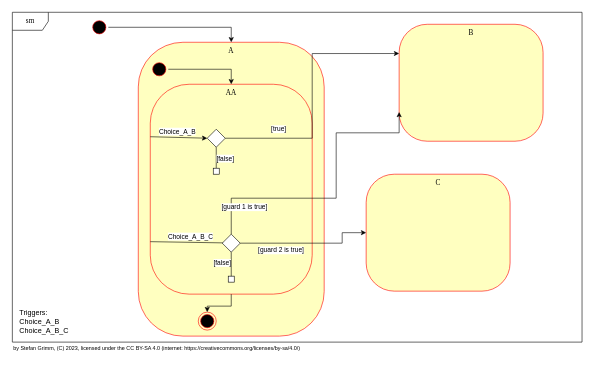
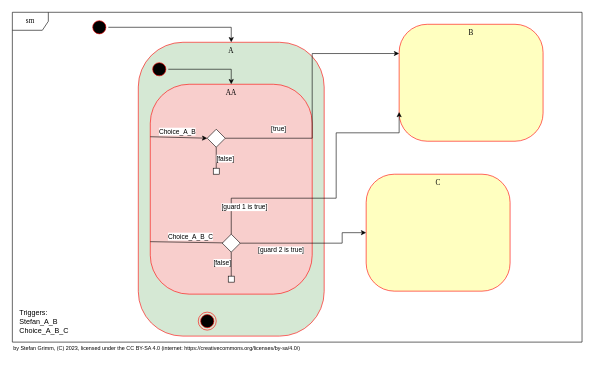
  <mxCell id="0" />
  <mxCell id="1" parent="0" />
  <mxCell id="2" value="sm" style="shape=umlFrame;whiteSpace=wrap;html=1;rounded=1;shadow=0;comic=0;labelBackgroundColor=none;strokeWidth=1;fontFamily=Verdana;fontSize=12;align=center;" parent="1" vertex="1"><mxGeometry x="20" y="20" width="950" height="550" as="geometry" /></mxCell>
  <mxCell id="3" value="B" style="rounded=1;whiteSpace=wrap;html=1;arcSize=24;fillColor=#ffffc0;strokeColor=#ff0000;shadow=0;comic=0;labelBackgroundColor=none;fontFamily=Verdana;fontSize=12;fontColor=#000000;align=center;verticalAlign=top;" parent="1" vertex="1"><mxGeometry x="665" y="40" width="240" height="195" as="geometry" /></mxCell>
- <mxCell id="4" value="A" style="rounded=1;whiteSpace=wrap;html=1;arcSize=24;fillColor=#ffffc0;strokeColor=#ff0000;shadow=0;comic=0;labelBackgroundColor=none;fontFamily=Verdana;fontSize=12;fontColor=#000000;align=center;verticalAlign=top;" parent="1" vertex="1"><mxGeometry x="230" y="70" width="310" height="490" as="geometry" /></mxCell>
- <mxCell id="5" value="AA" style="rounded=1;whiteSpace=wrap;html=1;arcSize=24;fillColor=#ffffc0;strokeColor=#ff0000;shadow=0;comic=0;labelBackgroundColor=none;fontFamily=Verdana;fontSize=12;fontColor=#000000;align=center;verticalAlign=top;" parent="1" vertex="1"><mxGeometry x="250" y="140" width="270" height="350" as="geometry" /></mxCell>
+ <mxCell id="4" value="A" style="rounded=1;whiteSpace=wrap;html=1;arcSize=24;fillColor=#d5e8d4;strokeColor=#ff0000;shadow=0;comic=0;labelBackgroundColor=none;fontFamily=Verdana;fontSize=12;fontColor=#000000;align=center;verticalAlign=top;" parent="1" vertex="1"><mxGeometry x="230" y="70" width="310" height="490" as="geometry" /></mxCell>
+ <mxCell id="5" value="AA" style="rounded=1;whiteSpace=wrap;html=1;arcSize=24;fillColor=#f8cecc;strokeColor=#ff0000;shadow=0;comic=0;labelBackgroundColor=none;fontFamily=Verdana;fontSize=12;fontColor=#000000;align=center;verticalAlign=top;" parent="1" vertex="1"><mxGeometry x="250" y="140" width="270" height="350" as="geometry" /></mxCell>
  <mxCell id="6" style="edgeStyle=orthogonalEdgeStyle;rounded=0;orthogonalLoop=1;jettySize=auto;html=1;" parent="1" source="7" target="4" edge="1"><mxGeometry relative="1" as="geometry" /></mxCell>
  <mxCell id="7" value="" style="ellipse;html=1;shape=startState;fillColor=#000000;strokeColor=#ff0000;rounded=1;shadow=0;comic=0;labelBackgroundColor=none;fontFamily=Verdana;fontSize=12;fontColor=#000000;align=center;direction=south;" parent="1" vertex="1"><mxGeometry x="150" y="30" width="30" height="30" as="geometry" /></mxCell>
  <mxCell id="8" value="Choice_A_B_C" style="rounded=0;orthogonalLoop=1;jettySize=auto;html=1;entryX=1;entryY=0.5;entryDx=0;entryDy=0;exitX=0;exitY=0.75;exitDx=0;exitDy=0;" parent="1" source="5" target="9" edge="1"><mxGeometry x="-0.111" y="10" relative="1" as="geometry"><mxPoint as="offset" /></mxGeometry></mxCell>
  <mxCell id="9" value="" style="rhombus;whiteSpace=wrap;html=1;" parent="1" vertex="1"><mxGeometry x="370" y="390" width="30" height="30" as="geometry" /></mxCell>
  <mxCell id="10" value="[guard 1 is true]" style="rounded=0;orthogonalLoop=1;jettySize=auto;html=1;exitX=0.5;exitY=0;exitDx=0;exitDy=0;entryX=0;entryY=0.75;entryDx=0;entryDy=0;edgeStyle=orthogonalEdgeStyle;" parent="1" source="9" target="3" edge="1"><mxGeometry x="-0.66" y="-15" relative="1" as="geometry"><mxPoint x="480" y="180" as="sourcePoint" /><mxPoint x="540" y="180" as="targetPoint" /><mxPoint as="offset" /><Array as="points"><mxPoint x="385" y="330" /><mxPoint x="560" y="330" /><mxPoint x="560" y="221" /></Array></mxGeometry></mxCell>
  <mxCell id="11" value="" style="whiteSpace=wrap;html=1;aspect=fixed;" parent="1" vertex="1"><mxGeometry x="380" y="460" width="10" height="10" as="geometry" /></mxCell>
  <mxCell id="12" value="by Stefan Grimm, (C) 2023, licensed under the CC BY-SA 4.0 (internet: https://creativecommons.org/licenses/by-sa/4.0/)" style="text;html=1;strokeColor=none;fillColor=none;align=left;verticalAlign=middle;whiteSpace=wrap;rounded=0;fontSize=9;" parent="1" vertex="1"><mxGeometry x="20" y="570" width="530" height="20" as="geometry" /></mxCell>
- <mxCell id="13" value="&lt;div&gt;Triggers:&lt;/div&gt;&lt;div&gt;Choice_A_B&lt;/div&gt;&lt;div&gt;Choice_A_B_C&lt;br&gt;&lt;/div&gt;" style="text;html=1;strokeColor=none;fillColor=none;align=left;verticalAlign=bottom;whiteSpace=wrap;rounded=0;" parent="1" vertex="1"><mxGeometry x="30" y="450" width="100" height="110" as="geometry" /></mxCell>
+ <mxCell id="13" value="&lt;div&gt;Triggers:&lt;/div&gt;&lt;div&gt;Stefan_A_B&lt;/div&gt;&lt;div&gt;Choice_A_B_C&lt;br&gt;&lt;/div&gt;" style="text;html=1;strokeColor=none;fillColor=none;align=left;verticalAlign=bottom;whiteSpace=wrap;rounded=0;" parent="1" vertex="1"><mxGeometry x="30" y="450" width="100" height="110" as="geometry" /></mxCell>
  <mxCell id="14" value="" style="rhombus;whiteSpace=wrap;html=1;" parent="1" vertex="1"><mxGeometry x="345" y="215" width="30" height="30" as="geometry" /></mxCell>
  <mxCell id="15" value="Choice_A_B" style="rounded=0;orthogonalLoop=1;jettySize=auto;html=1;entryX=0;entryY=0.5;entryDx=0;entryDy=0;exitX=0;exitY=0.25;exitDx=0;exitDy=0;" parent="1" source="5" target="14" edge="1"><mxGeometry x="-0.048" y="10" relative="1" as="geometry"><mxPoint x="240" y="155" as="sourcePoint" /><mxPoint as="offset" /><mxPoint x="345" y="155" as="targetPoint" /></mxGeometry></mxCell>
  <mxCell id="16" value="[true]" style="edgeStyle=orthogonalEdgeStyle;rounded=0;orthogonalLoop=1;jettySize=auto;html=1;entryX=0;entryY=0.25;entryDx=0;entryDy=0;exitX=1;exitY=0.5;exitDx=0;exitDy=0;" parent="1" source="14" target="3" edge="1"><mxGeometry x="-0.585" y="15" relative="1" as="geometry"><mxPoint x="350" y="400" as="sourcePoint" /><mxPoint x="70" y="470" as="targetPoint" /><mxPoint as="offset" /></mxGeometry></mxCell>
  <mxCell id="17" value="[false]" style="endArrow=none;html=1;rounded=0;entryX=0.5;entryY=1;entryDx=0;entryDy=0;exitX=0.5;exitY=0;exitDx=0;exitDy=0;" parent="1" source="18" target="14" edge="1"><mxGeometry x="-0.111" y="-15" width="50" height="50" relative="1" as="geometry"><mxPoint x="480" y="265" as="sourcePoint" /><mxPoint x="380" y="295" as="targetPoint" /><Array as="points" /><mxPoint as="offset" /></mxGeometry></mxCell>
  <mxCell id="18" value="" style="whiteSpace=wrap;html=1;aspect=fixed;" parent="1" vertex="1"><mxGeometry x="355" y="280" width="10" height="10" as="geometry" /></mxCell>
  <mxCell id="19" value="[false]" style="endArrow=none;html=1;rounded=0;entryX=0.5;entryY=0;entryDx=0;entryDy=0;exitX=0.5;exitY=1;exitDx=0;exitDy=0;" parent="1" source="9" target="11" edge="1"><mxGeometry x="-0.111" y="-15" width="50" height="50" relative="1" as="geometry"><mxPoint x="780" y="270" as="sourcePoint" /><mxPoint x="780" y="215" as="targetPoint" /><Array as="points" /><mxPoint as="offset" /></mxGeometry></mxCell>
  <mxCell id="20" style="edgeStyle=orthogonalEdgeStyle;rounded=0;orthogonalLoop=1;jettySize=auto;html=1;entryX=0.5;entryY=0;entryDx=0;entryDy=0;exitX=0.5;exitY=0;exitDx=0;exitDy=0;" parent="1" source="21" target="5" edge="1"><mxGeometry relative="1" as="geometry"><mxPoint x="584.5" y="105" as="sourcePoint" /><mxPoint x="754.5" y="130" as="targetPoint" /></mxGeometry></mxCell>
  <mxCell id="21" value="" style="ellipse;html=1;shape=startState;fillColor=#000000;strokeColor=#ff0000;rounded=1;shadow=0;comic=0;labelBackgroundColor=none;fontFamily=Verdana;fontSize=12;fontColor=#000000;align=center;direction=south;" parent="1" vertex="1"><mxGeometry x="250" y="100" width="30" height="30" as="geometry" /></mxCell>
  <mxCell id="22" value="v" style="ellipse;html=1;shape=endState;fillColor=#000000;strokeColor=#ff0000;" parent="1" vertex="1"><mxGeometry x="330" y="520" width="30" height="30" as="geometry" /></mxCell>
- <mxCell id="23" value="" style="edgeStyle=orthogonalEdgeStyle;rounded=0;orthogonalLoop=1;jettySize=auto;html=1;entryX=0.5;entryY=0;entryDx=0;entryDy=0;exitX=0.5;exitY=1;exitDx=0;exitDy=0;" parent="1" source="5" target="22" edge="1"><mxGeometry y="-10" relative="1" as="geometry"><mxPoint x="720" y="361" as="sourcePoint" /><mxPoint x="765" y="331" as="targetPoint" /><Array as="points" /><mxPoint as="offset" /></mxGeometry></mxCell>
  <mxCell id="24" value="C" style="rounded=1;whiteSpace=wrap;html=1;arcSize=24;fillColor=#ffffc0;strokeColor=#ff0000;shadow=0;comic=0;labelBackgroundColor=none;fontFamily=Verdana;fontSize=12;fontColor=#000000;align=center;verticalAlign=top;" vertex="1" parent="1"><mxGeometry x="610" y="290" width="240" height="195" as="geometry" /></mxCell>
  <mxCell id="25" value="[guard 2 is true]" style="rounded=0;orthogonalLoop=1;jettySize=auto;html=1;exitX=1;exitY=0.5;exitDx=0;exitDy=0;entryX=0;entryY=0.5;entryDx=0;entryDy=0;edgeStyle=orthogonalEdgeStyle;" edge="1" parent="1" source="9" target="24"><mxGeometry x="-0.401" y="-12" relative="1" as="geometry"><mxPoint x="395" y="400" as="sourcePoint" /><mxPoint x="640" y="231" as="targetPoint" /><mxPoint as="offset" /><Array as="points"><mxPoint x="570" y="405" /><mxPoint x="570" y="388" /></Array></mxGeometry></mxCell>
